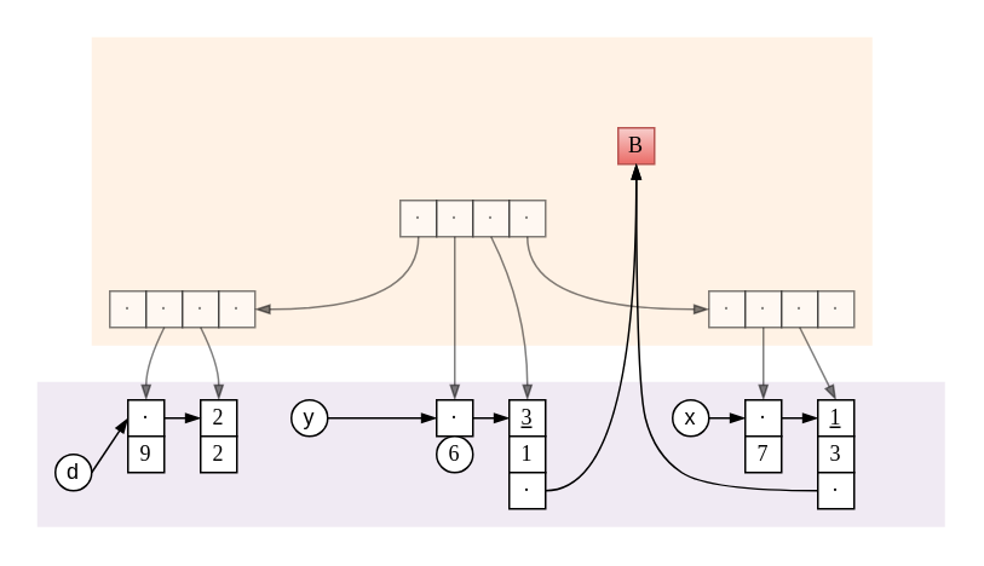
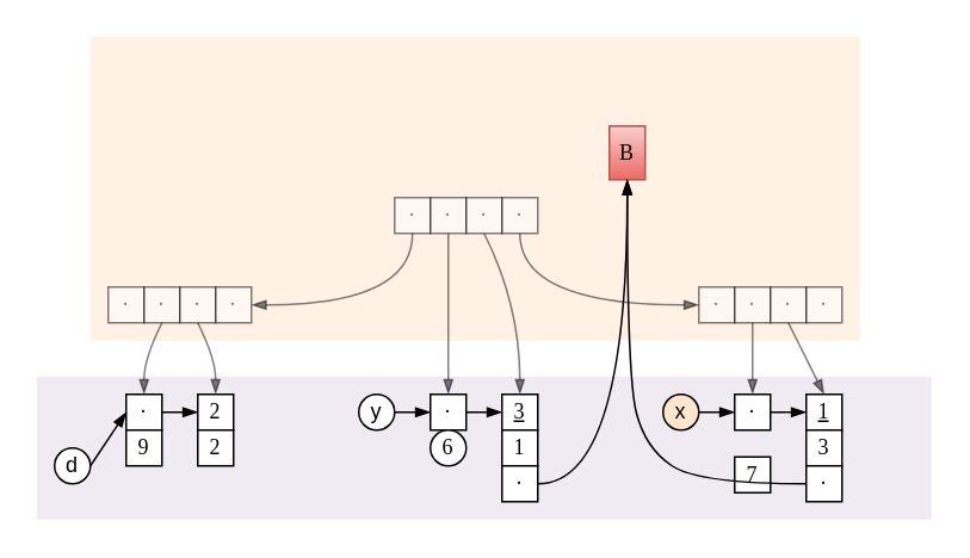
  <mxCell id="0" />
  <mxCell id="1" parent="0" />
  <mxCell id="2" value="" style="rounded=0;whiteSpace=wrap;html=1;fillOpacity=50;strokeWidth=0;fillColor=#ffe6cc;strokeColor=none;shadow=0;glass=0;" parent="1" vertex="1"><mxGeometry x="50" y="20" width="430" height="170" as="geometry" /></mxCell>
  <mxCell id="3" value="" style="rounded=0;whiteSpace=wrap;html=1;fillOpacity=50;strokeWidth=0;fillColor=#e1d5e7;strokeColor=none;" parent="1" vertex="1"><mxGeometry y="210" width="500" height="80" as="geometry" x="20" /></mxCell>
  <mxCell id="4" value="2" style="rounded=0;whiteSpace=wrap;html=1;fontFamily=Verdana;" parent="1" vertex="1"><mxGeometry x="110" y="220" width="20" height="20" as="geometry" /></mxCell>
  <mxCell id="5" value="2" style="rounded=0;whiteSpace=wrap;html=1;fontFamily=Verdana;" parent="1" vertex="1"><mxGeometry x="110" y="240" width="20" height="20" as="geometry" /></mxCell>
  <mxCell id="6" value="d" style="ellipse;whiteSpace=wrap;html=1;aspect=fixed;" parent="1" vertex="1"><mxGeometry x="30" y="250" width="20" height="20" as="geometry" /></mxCell>
  <mxCell id="7" value="·" style="rounded=0;whiteSpace=wrap;html=1;fontFamily=Verdana;strokeColor=#000000;" parent="1" vertex="1"><mxGeometry x="70" y="220" width="20" height="20" as="geometry" /></mxCell>
  <mxCell id="8" value="9" style="rounded=0;whiteSpace=wrap;html=1;fontFamily=Verdana;" parent="1" vertex="1"><mxGeometry x="70" y="240" width="20" height="20" as="geometry" /></mxCell>
  <mxCell id="9" value="" style="endArrow=blockThin;html=1;exitX=1;exitY=0.5;exitDx=0;exitDy=0;entryX=0;entryY=0.5;entryDx=0;entryDy=0;rounded=0;endFill=1;" parent="1" source="6" target="7" edge="1"><mxGeometry width="50" height="50" relative="1" as="geometry"><mxPoint x="170" y="430" as="sourcePoint" /><mxPoint x="220" y="380" as="targetPoint" /></mxGeometry></mxCell>
  <mxCell id="10" value="" style="endArrow=blockThin;html=1;rounded=0;entryX=0;entryY=0.5;entryDx=0;entryDy=0;endFill=1;" parent="1" source="7" target="4" edge="1"><mxGeometry width="50" height="50" relative="1" as="geometry"><mxPoint x="60" y="240" as="sourcePoint" /><mxPoint x="80" y="240" as="targetPoint" /></mxGeometry></mxCell>
  <mxCell id="11" value="·" style="rounded=0;whiteSpace=wrap;html=1;fontFamily=Verdana;strokeColor=#000000;fillOpacity=100;opacity=50;textOpacity=50;" parent="1" vertex="1"><mxGeometry x="60" y="160" width="20" height="20" as="geometry" /></mxCell>
  <mxCell id="12" value="·" style="rounded=0;whiteSpace=wrap;html=1;fontFamily=Verdana;strokeColor=#000000;opacity=50;textOpacity=50;" parent="1" vertex="1"><mxGeometry x="80" y="160" width="20" height="20" as="geometry" /></mxCell>
  <mxCell id="13" value="·" style="rounded=0;whiteSpace=wrap;html=1;fontFamily=Verdana;strokeColor=#000000;opacity=50;textOpacity=50;" parent="1" vertex="1"><mxGeometry x="100" y="160" width="20" height="20" as="geometry" /></mxCell>
  <mxCell id="14" value="·" style="rounded=0;whiteSpace=wrap;html=1;fontFamily=Verdana;strokeColor=#000000;opacity=50;textOpacity=50;" parent="1" vertex="1"><mxGeometry x="120" y="160" width="20" height="20" as="geometry" /></mxCell>
  <mxCell id="15" value="" style="endArrow=blockThin;html=1;exitX=0.5;exitY=1;exitDx=0;exitDy=0;entryX=0.5;entryY=0;entryDx=0;entryDy=0;endFill=1;curved=1;opacity=50;" parent="1" source="12" target="7" edge="1"><mxGeometry width="50" height="50" relative="1" as="geometry"><mxPoint x="170" y="300" as="sourcePoint" /><mxPoint x="220" y="250" as="targetPoint" /><Array as="points"><mxPoint x="80" y="200" /></Array></mxGeometry></mxCell>
  <mxCell id="16" value="" style="endArrow=blockThin;html=1;exitX=0.5;exitY=1;exitDx=0;exitDy=0;entryX=0.5;entryY=0;entryDx=0;entryDy=0;endFill=1;curved=1;opacity=50;" parent="1" source="13" target="4" edge="1"><mxGeometry width="50" height="50" relative="1" as="geometry"><mxPoint x="70" y="190" as="sourcePoint" /><mxPoint x="90" y="230" as="targetPoint" /><Array as="points"><mxPoint x="120" y="200" /></Array></mxGeometry></mxCell>
  <mxCell id="17" value="·" style="rounded=0;whiteSpace=wrap;html=1;fontFamily=Verdana;strokeColor=#000000;opacity=50;textOpacity=50;" parent="1" vertex="1"><mxGeometry x="390" y="160" width="20" height="20" as="geometry" /></mxCell>
  <mxCell id="18" value="·" style="rounded=0;whiteSpace=wrap;html=1;fontFamily=Verdana;strokeColor=#000000;opacity=50;textOpacity=50;" parent="1" vertex="1"><mxGeometry x="410" y="160" width="20" height="20" as="geometry" /></mxCell>
  <mxCell id="19" value="·" style="rounded=0;whiteSpace=wrap;html=1;fontFamily=Verdana;strokeColor=#000000;opacity=50;textOpacity=50;" parent="1" vertex="1"><mxGeometry x="430" y="160" width="20" height="20" as="geometry" /></mxCell>
  <mxCell id="20" value="·" style="rounded=0;whiteSpace=wrap;html=1;fontFamily=Verdana;strokeColor=#000000;opacity=50;textOpacity=50;" parent="1" vertex="1"><mxGeometry x="450" y="160" width="20" height="20" as="geometry" /></mxCell>
- <mxCell id="21" value="y" style="ellipse;whiteSpace=wrap;html=1;aspect=fixed;" parent="1" vertex="1"><mxGeometry x="160" y="220" width="20" height="20" as="geometry" /></mxCell>
+ <mxCell id="21" value="y" style="ellipse;whiteSpace=wrap;html=1;aspect=fixed;" parent="1" vertex="1"><mxGeometry x="200" y="220" width="20" height="20" as="geometry" /></mxCell>
  <mxCell id="22" value="·" style="rounded=0;whiteSpace=wrap;html=1;fontFamily=Verdana;strokeColor=#000000;" parent="1" vertex="1"><mxGeometry x="240" y="220" width="20" height="20" as="geometry" /></mxCell>
  <mxCell id="23" value="6" style="ellipse;whiteSpace=wrap;html=1;fontFamily=Verdana;" parent="1" vertex="1"><mxGeometry x="240" y="240" width="20" height="20" as="geometry" /></mxCell>
  <mxCell id="24" value="" style="endArrow=blockThin;html=1;exitX=1;exitY=0.5;exitDx=0;exitDy=0;entryX=0;entryY=0.5;entryDx=0;entryDy=0;rounded=0;endFill=1;" parent="1" source="21" target="22" edge="1"><mxGeometry width="50" height="50" relative="1" as="geometry"><mxPoint x="340" y="430" as="sourcePoint" /><mxPoint x="390" y="380" as="targetPoint" /></mxGeometry></mxCell>
  <mxCell id="25" value="" style="endArrow=blockThin;html=1;rounded=0;entryX=0;entryY=0.5;entryDx=0;entryDy=0;endFill=1;" parent="1" source="22" edge="1"><mxGeometry width="50" height="50" relative="1" as="geometry"><mxPoint x="230" y="240" as="sourcePoint" /><mxPoint x="280" y="230" as="targetPoint" /></mxGeometry></mxCell>
- <mxCell id="26" value="x" style="ellipse;whiteSpace=wrap;html=1;aspect=fixed;" parent="1" vertex="1"><mxGeometry x="370" y="220" width="20" height="20" as="geometry" /></mxCell>
+ <mxCell id="26" value="x" style="ellipse;whiteSpace=wrap;html=1;aspect=fixed;fillColor=#ffe6cc;" parent="1" vertex="1"><mxGeometry x="370" y="220" width="20" height="20" as="geometry" /></mxCell>
  <mxCell id="27" value="·" style="rounded=0;whiteSpace=wrap;html=1;fontFamily=Verdana;" parent="1" vertex="1"><mxGeometry x="410" y="220" width="20" height="20" as="geometry" /></mxCell>
- <mxCell id="28" value="7" style="rounded=0;whiteSpace=wrap;html=1;fontFamily=Verdana;" parent="1" vertex="1"><mxGeometry x="410" y="240" width="20" height="20" as="geometry" /></mxCell>
+ <mxCell id="28" value="7" style="rounded=0;whiteSpace=wrap;html=1;fontFamily=Verdana;" parent="1" vertex="1"><mxGeometry x="410" y="255" width="20" height="20" as="geometry" /></mxCell>
  <mxCell id="29" value="" style="endArrow=blockThin;html=1;exitX=1;exitY=0.5;exitDx=0;exitDy=0;entryX=0;entryY=0.5;entryDx=0;entryDy=0;rounded=0;endFill=1;" parent="1" source="26" target="27" edge="1"><mxGeometry width="50" height="50" relative="1" as="geometry"><mxPoint x="510" y="430" as="sourcePoint" /><mxPoint x="560" y="380" as="targetPoint" /></mxGeometry></mxCell>
  <mxCell id="30" value="" style="endArrow=blockThin;html=1;rounded=0;entryX=0;entryY=0.5;entryDx=0;entryDy=0;endFill=1;" parent="1" source="27" edge="1"><mxGeometry width="50" height="50" relative="1" as="geometry"><mxPoint x="400" y="240" as="sourcePoint" /><mxPoint x="450" y="230" as="targetPoint" /></mxGeometry></mxCell>
  <mxCell id="31" value="·" style="rounded=0;whiteSpace=wrap;html=1;fontFamily=Verdana;strokeColor=#000000;opacity=50;textOpacity=50;" parent="1" vertex="1"><mxGeometry x="220" y="110" width="20" height="20" as="geometry" /></mxCell>
  <mxCell id="32" value="·" style="rounded=0;whiteSpace=wrap;html=1;fontFamily=Verdana;strokeColor=#000000;opacity=50;textOpacity=50;" parent="1" vertex="1"><mxGeometry x="240" y="110" width="20" height="20" as="geometry" /></mxCell>
  <mxCell id="33" value="·" style="rounded=0;whiteSpace=wrap;html=1;fontFamily=Verdana;strokeColor=#000000;opacity=50;textOpacity=50;" parent="1" vertex="1"><mxGeometry x="260" y="110" width="20" height="20" as="geometry" /></mxCell>
  <mxCell id="34" value="·" style="rounded=0;whiteSpace=wrap;html=1;fontFamily=Verdana;strokeColor=#000000;opacity=50;textOpacity=50;" parent="1" vertex="1"><mxGeometry x="280" y="110" width="20" height="20" as="geometry" /></mxCell>
  <mxCell id="35" value="" style="endArrow=blockThin;html=1;entryX=1;entryY=0.5;entryDx=0;entryDy=0;curved=1;endFill=1;exitX=0.5;exitY=1;exitDx=0;exitDy=0;opacity=50;" parent="1" source="31" target="14" edge="1"><mxGeometry width="50" height="50" relative="1" as="geometry"><mxPoint x="170" y="110" as="sourcePoint" /><mxPoint x="260" y="200" as="targetPoint" /><Array as="points"><mxPoint x="230" y="170" /></Array></mxGeometry></mxCell>
  <mxCell id="36" value="" style="endArrow=blockThin;html=1;entryX=0;entryY=0.5;entryDx=0;entryDy=0;exitX=0.5;exitY=1;exitDx=0;exitDy=0;curved=1;endFill=1;opacity=50;" parent="1" source="34" target="17" edge="1"><mxGeometry width="50" height="50" relative="1" as="geometry"><mxPoint x="300" y="100" as="sourcePoint" /><mxPoint x="71" y="167" as="targetPoint" /><Array as="points"><mxPoint x="290" y="170" /></Array></mxGeometry></mxCell>
  <mxCell id="37" value="" style="endArrow=blockThin;html=1;exitX=0.5;exitY=1;exitDx=0;exitDy=0;entryX=0.5;entryY=0;entryDx=0;entryDy=0;endFill=1;curved=1;opacity=50;" parent="1" source="32" target="22" edge="1"><mxGeometry width="50" height="50" relative="1" as="geometry"><mxPoint x="90" y="190" as="sourcePoint" /><mxPoint x="130" y="230" as="targetPoint" /><Array as="points" /></mxGeometry></mxCell>
  <mxCell id="38" value="" style="endArrow=blockThin;html=1;exitX=0.5;exitY=1;exitDx=0;exitDy=0;entryX=0.5;entryY=0;entryDx=0;entryDy=0;endFill=1;curved=1;opacity=50;" parent="1" source="18" target="27" edge="1"><mxGeometry width="50" height="50" relative="1" as="geometry"><mxPoint x="90" y="190" as="sourcePoint" /><mxPoint x="130" y="230" as="targetPoint" /><Array as="points"><mxPoint x="420" y="200" /></Array></mxGeometry></mxCell>
  <mxCell id="39" value="1" style="rounded=0;whiteSpace=wrap;html=1;fontFamily=Verdana;fontStyle=4" parent="1" vertex="1"><mxGeometry x="450" y="220" width="20" height="20" as="geometry" /></mxCell>
  <mxCell id="40" value="3" style="rounded=0;whiteSpace=wrap;html=1;fontFamily=Verdana;fontStyle=0" parent="1" vertex="1"><mxGeometry x="450" y="240" width="20" height="20" as="geometry" /></mxCell>
  <mxCell id="41" value="·" style="rounded=0;whiteSpace=wrap;html=1;fontFamily=Verdana;" parent="1" vertex="1"><mxGeometry x="450" y="260" width="20" height="20" as="geometry" /></mxCell>
  <mxCell id="42" value="" style="endArrow=blockThin;html=1;rounded=0;entryX=0.5;entryY=0;entryDx=0;entryDy=0;endFill=1;exitX=0.5;exitY=1;exitDx=0;exitDy=0;opacity=50;" parent="1" source="19" target="39" edge="1"><mxGeometry width="50" height="50" relative="1" as="geometry"><mxPoint x="270" y="240" as="sourcePoint" /><mxPoint x="420" y="140" as="targetPoint" /></mxGeometry></mxCell>
  <mxCell id="43" value="3" style="rounded=0;whiteSpace=wrap;html=1;fontFamily=Verdana;fontStyle=4" parent="1" vertex="1"><mxGeometry x="280" y="220" width="20" height="20" as="geometry" /></mxCell>
  <mxCell id="44" value="1" style="rounded=0;whiteSpace=wrap;html=1;fontFamily=Verdana;fontStyle=0" parent="1" vertex="1"><mxGeometry x="280" y="240" width="20" height="20" as="geometry" /></mxCell>
  <mxCell id="45" value="·" style="rounded=0;whiteSpace=wrap;html=1;fontFamily=Verdana;" parent="1" vertex="1"><mxGeometry x="280" y="260" width="20" height="20" as="geometry" /></mxCell>
  <mxCell id="46" value="" style="endArrow=blockThin;html=1;endFill=1;exitX=0.5;exitY=1;exitDx=0;exitDy=0;entryX=0.5;entryY=0;entryDx=0;entryDy=0;curved=1;opacity=50;" parent="1" source="33" target="43" edge="1"><mxGeometry width="50" height="50" relative="1" as="geometry"><mxPoint x="320" y="100" as="sourcePoint" /><mxPoint x="220" y="90" as="targetPoint" /><Array as="points"><mxPoint x="290" y="170" /></Array></mxGeometry></mxCell>
- <mxCell id="47" value="B" style="rounded=0;whiteSpace=wrap;html=1;fontFamily=Verdana;strokeColor=#b85450;fillColor=#f8cecc;gradientColor=#ea6b66;" parent="1" vertex="1"><mxGeometry x="340" y="70" width="20" height="20" as="geometry" /></mxCell>
+ <mxCell id="47" value="B" style="rounded=0;whiteSpace=wrap;html=1;fontFamily=Verdana;strokeColor=#b85450;fillColor=#f8cecc;gradientColor=#ea6b66;" parent="1" vertex="1"><mxGeometry x="340" y="70" width="20" height="30" as="geometry" /></mxCell>
  <mxCell id="48" value="" style="endArrow=blockThin;html=1;endFill=1;exitX=0;exitY=0.5;exitDx=0;exitDy=0;entryX=0.5;entryY=1;entryDx=0;entryDy=0;curved=1;" parent="1" source="41" target="47" edge="1"><mxGeometry width="50" height="50" relative="1" as="geometry"><mxPoint x="230" y="40" as="sourcePoint" /><mxPoint x="350" y="60" as="targetPoint" /><Array as="points"><mxPoint x="390" y="270" /><mxPoint x="360" y="250" /><mxPoint x="350" y="210" /></Array></mxGeometry></mxCell>
  <mxCell id="49" value="" style="endArrow=blockThin;html=1;endFill=1;exitX=1;exitY=0.5;exitDx=0;exitDy=0;entryX=0.5;entryY=1;entryDx=0;entryDy=0;curved=1;" parent="1" source="45" target="47" edge="1"><mxGeometry width="50" height="50" relative="1" as="geometry"><mxPoint x="300" y="270" as="sourcePoint" /><mxPoint x="350" y="90" as="targetPoint" /><Array as="points"><mxPoint x="350" y="270" /></Array></mxGeometry></mxCell>
